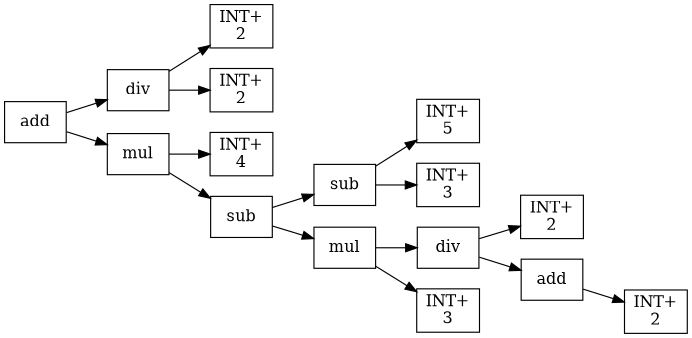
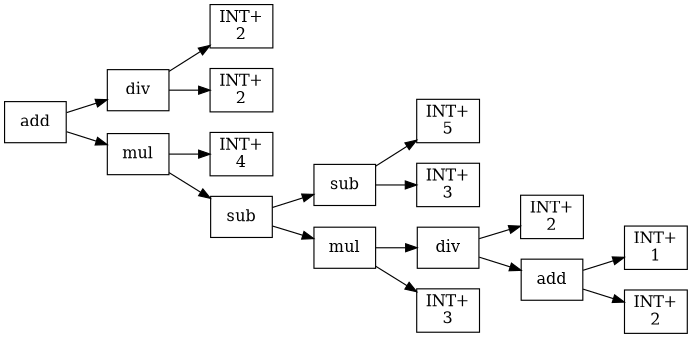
  digraph {
    rankdir=LR
    node [shape=box]
    n1 [label=add]
    n2 [label=div]
    n3 [label=mul]
    n4 [label="INT+\n2"]
    n5 [label="INT+\n2"]
    n6 [label="INT+\n4"]
    n7 [label=sub]
    n8 [label=sub]
    n9 [label=mul]
    n10 [label="INT+\n5"]
    n11 [label="INT+\n3"]
    n12 [label=div]
    n13 [label="INT+\n3"]
    n14 [label="INT+\n2"]
    n15 [label=add]
+   n16 [label="INT+\n1"]
    n17 [label="INT+\n2"]
    n1 -> n2
    n1 -> n3
    n2 -> n4
    n2 -> n5
    n3 -> n6
    n3 -> n7
    n7 -> n8
    n7 -> n9
    n8 -> n10
    n8 -> n11
    n9 -> n12
    n9 -> n13
    n12 -> n14
    n12 -> n15
+   n15 -> n16
    n15 -> n17
  }
